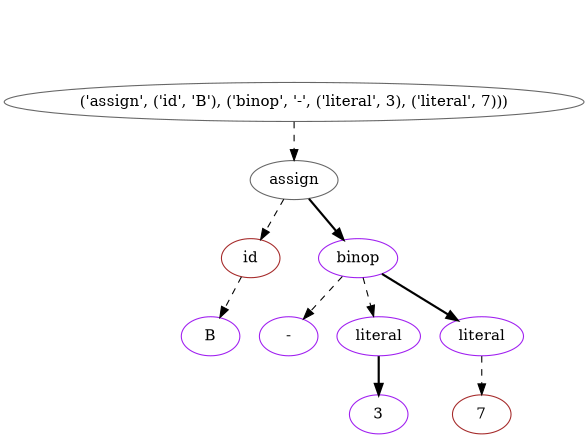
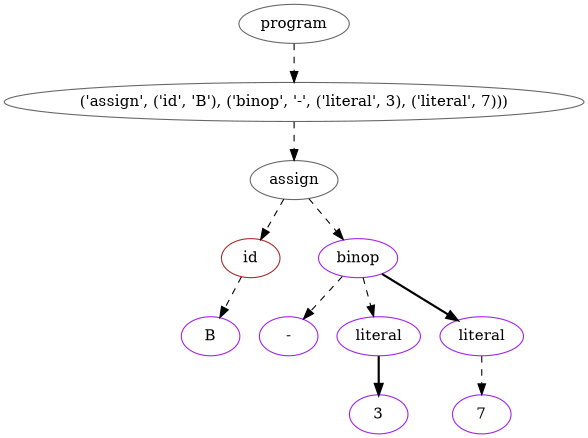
  digraph {
    node [color=purple]
    edge [style=dashed]
+   n1 [color=gray40 label=program]
    n2 [color=gray40 label="('assign', ('id', 'B'), ('binop', '-', ('literal', 3), ('literal', 7)))"]
    n3 [color=gray40 label=assign]
    n4 [color=brown label=id]
    n5 [label=binop]
    n6 [label=B]
    n7 [label="-"]
    n8 [label=literal]
    n9 [label=literal]
    n10 [label=3]
-   n11 [color=brown label=7]
+   n11 [label=7]
+   n1 -> n2
    n2 -> n3
    n3 -> n4
-   n3 -> n5 [style=bold]
+   n3 -> n5
    n4 -> n6
    n5 -> n7
    n5 -> n8
    n5 -> n9 [style=bold]
    n8 -> n10 [style=bold]
    n9 -> n11
  }
